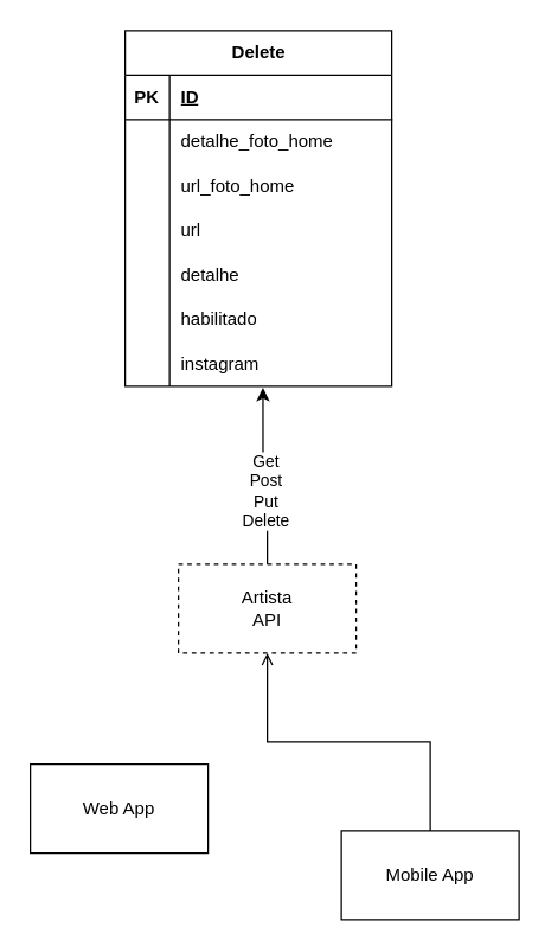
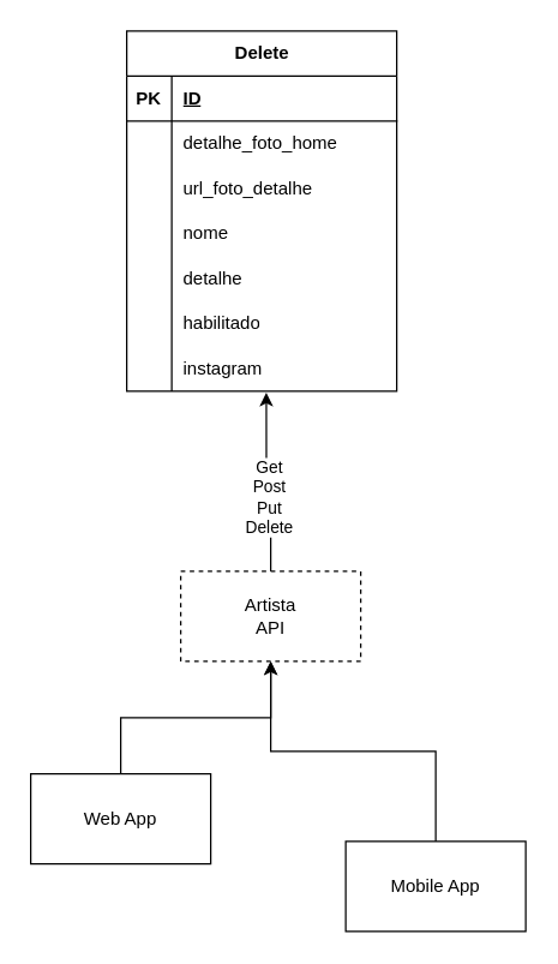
  <mxCell id="0" />
  <mxCell id="1" parent="0" />
  <mxCell id="2" style="edgeStyle=orthogonalEdgeStyle;rounded=0;orthogonalLoop=1;jettySize=auto;html=1;exitX=0.5;exitY=0;exitDx=0;exitDy=0;entryX=0.517;entryY=1.033;entryDx=0;entryDy=0;entryPerimeter=0;" edge="1" parent="1" source="4" target="24"><mxGeometry relative="1" as="geometry" /></mxCell>
  <mxCell id="3" value="Get&lt;br&gt;Post&lt;br&gt;Put&lt;br&gt;Delete" style="edgeLabel;html=1;align=center;verticalAlign=middle;resizable=0;points=[];" vertex="1" connectable="0" parent="2"><mxGeometry x="-0.18" y="2" relative="1" as="geometry"><mxPoint as="offset" /></mxGeometry></mxCell>
  <mxCell id="4" value="Artista&lt;br&gt;API" style="rounded=0;whiteSpace=wrap;html=1;dashed=1;" vertex="1" parent="1"><mxGeometry x="120" y="380" width="120" height="60" as="geometry" /></mxCell>
  <mxCell id="5" value="Delete" style="shape=table;startSize=30;container=1;collapsible=1;childLayout=tableLayout;fixedRows=1;rowLines=0;fontStyle=1;align=center;resizeLast=1;html=1;" vertex="1" parent="1"><mxGeometry x="84" y="20" width="180" height="240" as="geometry" /></mxCell>
  <mxCell id="6" value="" style="shape=tableRow;horizontal=0;startSize=0;swimlaneHead=0;swimlaneBody=0;fillColor=none;collapsible=0;dropTarget=0;points=[[0,0.5],[1,0.5]];portConstraint=eastwest;top=0;left=0;right=0;bottom=1;" vertex="1" parent="5"><mxGeometry y="30" width="180" height="30" as="geometry" /></mxCell>
  <mxCell id="7" value="PK" style="shape=partialRectangle;connectable=0;fillColor=none;top=0;left=0;bottom=0;right=0;fontStyle=1;overflow=hidden;whiteSpace=wrap;html=1;" vertex="1" parent="6"><mxGeometry width="30" height="30" as="geometry"><mxRectangle width="30" height="30" as="alternateBounds" /></mxGeometry></mxCell>
  <mxCell id="8" value="ID" style="shape=partialRectangle;connectable=0;fillColor=none;top=0;left=0;bottom=0;right=0;align=left;spacingLeft=6;fontStyle=5;overflow=hidden;whiteSpace=wrap;html=1;" vertex="1" parent="6"><mxGeometry x="30" width="150" height="30" as="geometry"><mxRectangle width="150" height="30" as="alternateBounds" /></mxGeometry></mxCell>
  <mxCell id="9" value="" style="shape=tableRow;horizontal=0;startSize=0;swimlaneHead=0;swimlaneBody=0;fillColor=none;collapsible=0;dropTarget=0;points=[[0,0.5],[1,0.5]];portConstraint=eastwest;top=0;left=0;right=0;bottom=0;" vertex="1" parent="5"><mxGeometry y="60" width="180" height="30" as="geometry" /></mxCell>
  <mxCell id="10" value="" style="shape=partialRectangle;connectable=0;fillColor=none;top=0;left=0;bottom=0;right=0;editable=1;overflow=hidden;whiteSpace=wrap;html=1;" vertex="1" parent="9"><mxGeometry width="30" height="30" as="geometry"><mxRectangle width="30" height="30" as="alternateBounds" /></mxGeometry></mxCell>
  <mxCell id="11" value="detalhe_foto_home" style="shape=partialRectangle;connectable=0;fillColor=none;top=0;left=0;bottom=0;right=0;align=left;spacingLeft=6;overflow=hidden;whiteSpace=wrap;html=1;" vertex="1" parent="9"><mxGeometry x="30" width="150" height="30" as="geometry"><mxRectangle width="150" height="30" as="alternateBounds" /></mxGeometry></mxCell>
  <mxCell id="12" value="" style="shape=tableRow;horizontal=0;startSize=0;swimlaneHead=0;swimlaneBody=0;fillColor=none;collapsible=0;dropTarget=0;points=[[0,0.5],[1,0.5]];portConstraint=eastwest;top=0;left=0;right=0;bottom=0;" vertex="1" parent="5"><mxGeometry y="90" width="180" height="30" as="geometry" /></mxCell>
  <mxCell id="13" value="" style="shape=partialRectangle;connectable=0;fillColor=none;top=0;left=0;bottom=0;right=0;editable=1;overflow=hidden;whiteSpace=wrap;html=1;" vertex="1" parent="12"><mxGeometry width="30" height="30" as="geometry"><mxRectangle width="30" height="30" as="alternateBounds" /></mxGeometry></mxCell>
- <mxCell id="14" value="url_foto_home" style="shape=partialRectangle;connectable=0;fillColor=none;top=0;left=0;bottom=0;right=0;align=left;spacingLeft=6;overflow=hidden;whiteSpace=wrap;html=1;" vertex="1" parent="12"><mxGeometry x="30" width="150" height="30" as="geometry"><mxRectangle width="150" height="30" as="alternateBounds" /></mxGeometry></mxCell>
+ <mxCell id="14" value="url_foto_detalhe" style="shape=partialRectangle;connectable=0;fillColor=none;top=0;left=0;bottom=0;right=0;align=left;spacingLeft=6;overflow=hidden;whiteSpace=wrap;html=1;" vertex="1" parent="12"><mxGeometry x="30" width="150" height="30" as="geometry"><mxRectangle width="150" height="30" as="alternateBounds" /></mxGeometry></mxCell>
  <mxCell id="15" value="" style="shape=tableRow;horizontal=0;startSize=0;swimlaneHead=0;swimlaneBody=0;fillColor=none;collapsible=0;dropTarget=0;points=[[0,0.5],[1,0.5]];portConstraint=eastwest;top=0;left=0;right=0;bottom=0;" vertex="1" parent="5"><mxGeometry y="120" width="180" height="30" as="geometry" /></mxCell>
  <mxCell id="16" value="" style="shape=partialRectangle;connectable=0;fillColor=none;top=0;left=0;bottom=0;right=0;editable=1;overflow=hidden;whiteSpace=wrap;html=1;" vertex="1" parent="15"><mxGeometry width="30" height="30" as="geometry"><mxRectangle width="30" height="30" as="alternateBounds" /></mxGeometry></mxCell>
- <mxCell id="17" value="url&lt;span style=&quot;white-space: pre;&quot;&gt; &lt;/span&gt;" style="shape=partialRectangle;connectable=0;fillColor=none;top=0;left=0;bottom=0;right=0;align=left;spacingLeft=6;overflow=hidden;whiteSpace=wrap;html=1;" vertex="1" parent="15"><mxGeometry x="30" width="150" height="30" as="geometry"><mxRectangle width="150" height="30" as="alternateBounds" /></mxGeometry></mxCell>
+ <mxCell id="17" value="nome&lt;span style=&quot;white-space: pre;&quot;&gt; &lt;/span&gt;" style="shape=partialRectangle;connectable=0;fillColor=none;top=0;left=0;bottom=0;right=0;align=left;spacingLeft=6;overflow=hidden;whiteSpace=wrap;html=1;" vertex="1" parent="15"><mxGeometry x="30" width="150" height="30" as="geometry"><mxRectangle width="150" height="30" as="alternateBounds" /></mxGeometry></mxCell>
  <mxCell id="18" value="" style="shape=tableRow;horizontal=0;startSize=0;swimlaneHead=0;swimlaneBody=0;fillColor=none;collapsible=0;dropTarget=0;points=[[0,0.5],[1,0.5]];portConstraint=eastwest;top=0;left=0;right=0;bottom=0;" vertex="1" parent="5"><mxGeometry y="150" width="180" height="30" as="geometry" /></mxCell>
  <mxCell id="19" value="" style="shape=partialRectangle;connectable=0;fillColor=none;top=0;left=0;bottom=0;right=0;editable=1;overflow=hidden;whiteSpace=wrap;html=1;" vertex="1" parent="18"><mxGeometry width="30" height="30" as="geometry"><mxRectangle width="30" height="30" as="alternateBounds" /></mxGeometry></mxCell>
  <mxCell id="20" value="detalhe" style="shape=partialRectangle;connectable=0;fillColor=none;top=0;left=0;bottom=0;right=0;align=left;spacingLeft=6;overflow=hidden;whiteSpace=wrap;html=1;" vertex="1" parent="18"><mxGeometry x="30" width="150" height="30" as="geometry"><mxRectangle width="150" height="30" as="alternateBounds" /></mxGeometry></mxCell>
  <mxCell id="21" value="" style="shape=tableRow;horizontal=0;startSize=0;swimlaneHead=0;swimlaneBody=0;fillColor=none;collapsible=0;dropTarget=0;points=[[0,0.5],[1,0.5]];portConstraint=eastwest;top=0;left=0;right=0;bottom=0;" vertex="1" parent="5"><mxGeometry y="180" width="180" height="30" as="geometry" /></mxCell>
  <mxCell id="22" value="" style="shape=partialRectangle;connectable=0;fillColor=none;top=0;left=0;bottom=0;right=0;editable=1;overflow=hidden;whiteSpace=wrap;html=1;" vertex="1" parent="21"><mxGeometry width="30" height="30" as="geometry"><mxRectangle width="30" height="30" as="alternateBounds" /></mxGeometry></mxCell>
  <mxCell id="23" value="habilitado" style="shape=partialRectangle;connectable=0;fillColor=none;top=0;left=0;bottom=0;right=0;align=left;spacingLeft=6;overflow=hidden;whiteSpace=wrap;html=1;" vertex="1" parent="21"><mxGeometry x="30" width="150" height="30" as="geometry"><mxRectangle width="150" height="30" as="alternateBounds" /></mxGeometry></mxCell>
  <mxCell id="24" value="" style="shape=tableRow;horizontal=0;startSize=0;swimlaneHead=0;swimlaneBody=0;fillColor=none;collapsible=0;dropTarget=0;points=[[0,0.5],[1,0.5]];portConstraint=eastwest;top=0;left=0;right=0;bottom=0;" vertex="1" parent="5"><mxGeometry y="210" width="180" height="30" as="geometry" /></mxCell>
  <mxCell id="25" value="" style="shape=partialRectangle;connectable=0;fillColor=none;top=0;left=0;bottom=0;right=0;editable=1;overflow=hidden;whiteSpace=wrap;html=1;" vertex="1" parent="24"><mxGeometry width="30" height="30" as="geometry"><mxRectangle width="30" height="30" as="alternateBounds" /></mxGeometry></mxCell>
  <mxCell id="26" value="instagram" style="shape=partialRectangle;connectable=0;fillColor=none;top=0;left=0;bottom=0;right=0;align=left;spacingLeft=6;overflow=hidden;whiteSpace=wrap;html=1;" vertex="1" parent="24"><mxGeometry x="30" width="150" height="30" as="geometry"><mxRectangle width="150" height="30" as="alternateBounds" /></mxGeometry></mxCell>
- <mxCell id="27" style="edgeStyle=orthogonalEdgeStyle;rounded=0;orthogonalLoop=1;jettySize=auto;html=1;exitX=0.5;exitY=0;exitDx=0;exitDy=0;entryX=0.5;entryY=1;entryDx=0;entryDy=0;endArrow=open;" edge="1" parent="1" source="28" target="4"><mxGeometry relative="1" as="geometry" /></mxCell>
+ <mxCell id="27" style="edgeStyle=orthogonalEdgeStyle;rounded=0;orthogonalLoop=1;jettySize=auto;html=1;exitX=0.5;exitY=0;exitDx=0;exitDy=0;entryX=0.5;entryY=1;entryDx=0;entryDy=0;" edge="1" parent="1" source="28" target="4"><mxGeometry relative="1" as="geometry" /></mxCell>
  <mxCell id="28" value="Mobile App" style="rounded=0;whiteSpace=wrap;html=1;" vertex="1" parent="1"><mxGeometry x="230" y="560" width="120" height="60" as="geometry" /></mxCell>
+ <mxCell id="29" style="edgeStyle=orthogonalEdgeStyle;rounded=0;orthogonalLoop=1;jettySize=auto;html=1;exitX=0.5;exitY=0;exitDx=0;exitDy=0;entryX=0.5;entryY=1;entryDx=0;entryDy=0;" edge="1" parent="1" source="30" target="4"><mxGeometry relative="1" as="geometry" /></mxCell>
  <mxCell id="30" value="Web App" style="rounded=0;whiteSpace=wrap;html=1;" vertex="1" parent="1"><mxGeometry x="20" y="515" width="120" height="60" as="geometry" /></mxCell>
